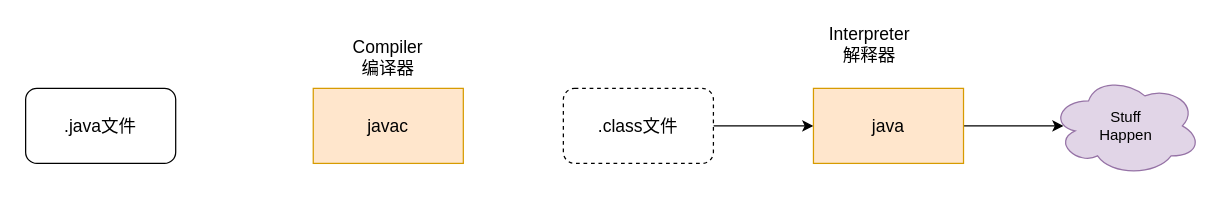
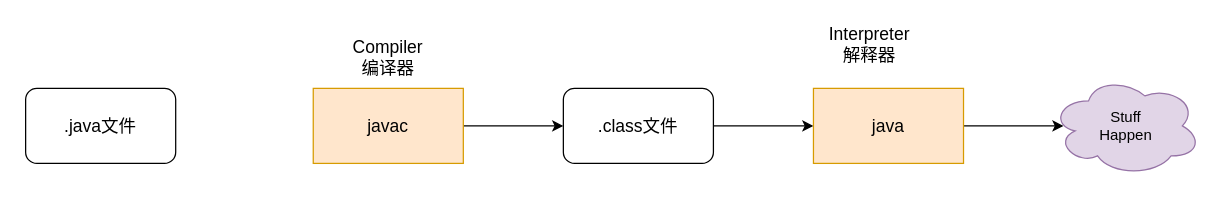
  <mxCell id="0" />
  <mxCell id="1" parent="0" />
  <mxCell id="2" value="&lt;font style=&quot;font-size: 14px;&quot;&gt;.java文件&lt;/font&gt;" style="rounded=1;whiteSpace=wrap;html=1;" vertex="1" parent="1"><mxGeometry x="20" y="70" width="120" height="60" as="geometry" /></mxCell>
  <mxCell id="3" value="" style="edgeStyle=orthogonalEdgeStyle;rounded=0;orthogonalLoop=1;jettySize=auto;html=1;" edge="1" parent="1" source="4"><mxGeometry relative="1" as="geometry"><mxPoint x="650" y="100" as="targetPoint" /></mxGeometry></mxCell>
- <mxCell id="4" value="&lt;font style=&quot;font-size: 14px;&quot;&gt;.class文件&lt;/font&gt;" style="whiteSpace=wrap;html=1;rounded=1;dashed=1;" vertex="1" parent="1"><mxGeometry x="450" y="70" width="120" height="60" as="geometry" /></mxCell>
+ <mxCell id="4" value="&lt;font style=&quot;font-size: 14px;&quot;&gt;.class文件&lt;/font&gt;" style="whiteSpace=wrap;html=1;rounded=1;" vertex="1" parent="1"><mxGeometry x="450" y="70" width="120" height="60" as="geometry" /></mxCell>
  <mxCell id="5" value="" style="edgeStyle=orthogonalEdgeStyle;rounded=0;orthogonalLoop=1;jettySize=auto;html=1;" edge="1" parent="1"><mxGeometry relative="1" as="geometry"><mxPoint x="770" y="100" as="sourcePoint" /><mxPoint x="850" y="100" as="targetPoint" /></mxGeometry></mxCell>
  <mxCell id="6" value="&lt;font style=&quot;font-size: 14px;&quot;&gt;Compiler编译器&lt;/font&gt;" style="text;html=1;strokeColor=none;fillColor=none;align=center;verticalAlign=middle;whiteSpace=wrap;rounded=0;" vertex="1" parent="1"><mxGeometry x="280" y="30" width="60" height="30" as="geometry" /></mxCell>
  <mxCell id="7" value="&lt;font style=&quot;font-size: 14px;&quot;&gt;Interpreter&lt;br&gt;解释器&lt;/font&gt;" style="text;html=1;strokeColor=none;fillColor=none;align=center;verticalAlign=middle;whiteSpace=wrap;rounded=0;" vertex="1" parent="1"><mxGeometry x="665" y="20" width="60" height="30" as="geometry" /></mxCell>
  <mxCell id="8" value="Stuff&lt;br&gt;Happen" style="ellipse;shape=cloud;whiteSpace=wrap;html=1;fillColor=#e1d5e7;strokeColor=#9673a6;" vertex="1" parent="1"><mxGeometry x="840" y="60" width="120" height="80" as="geometry" /></mxCell>
+ <mxCell id="9" value="" style="edgeStyle=orthogonalEdgeStyle;rounded=0;orthogonalLoop=1;jettySize=auto;html=1;fontFamily=Helvetica;fontSize=12;fontColor=default;" edge="1" parent="1" source="10" target="4"><mxGeometry relative="1" as="geometry" /></mxCell>
  <mxCell id="10" value="&lt;font style=&quot;font-size: 14px;&quot;&gt;javac&lt;/font&gt;" style="rounded=0;whiteSpace=wrap;html=1;strokeColor=#d79b00;align=center;verticalAlign=middle;fontFamily=Helvetica;fontSize=12;fontColor=default;fillColor=#ffe6cc;" vertex="1" parent="1"><mxGeometry x="250" y="70" width="120" height="60" as="geometry" /></mxCell>
  <mxCell id="11" value="&lt;font style=&quot;font-size: 14px;&quot;&gt;java&lt;/font&gt;" style="rounded=0;whiteSpace=wrap;html=1;strokeColor=#d79b00;align=center;verticalAlign=middle;fontFamily=Helvetica;fontSize=12;fontColor=default;fillColor=#ffe6cc;" vertex="1" parent="1"><mxGeometry x="650" y="70" width="120" height="60" as="geometry" /></mxCell>
